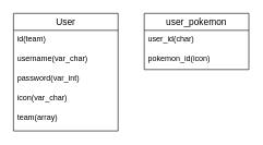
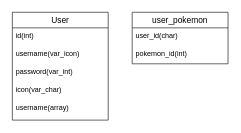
  <mxCell id="0" />
  <mxCell id="1" parent="0" />
  <mxCell id="2" value="User" style="swimlane;fontStyle=0;childLayout=stackLayout;horizontal=1;startSize=26;horizontalStack=0;resizeParent=1;resizeParentMax=0;resizeLast=0;collapsible=1;marginBottom=0;align=center;fontSize=14;" vertex="1" parent="1"><mxGeometry x="20" y="20" width="160" height="180" as="geometry" /></mxCell>
- <mxCell id="3" value="id(team)" style="text;strokeColor=none;fillColor=none;spacingLeft=4;spacingRight=4;overflow=hidden;rotatable=0;points=[[0,0.5],[1,0.5]];portConstraint=eastwest;fontSize=12;" vertex="1" parent="2"><mxGeometry y="26" width="160" height="30" as="geometry" /></mxCell>
- <mxCell id="4" value="username(var_char)" style="text;strokeColor=none;fillColor=none;spacingLeft=4;spacingRight=4;overflow=hidden;rotatable=0;points=[[0,0.5],[1,0.5]];portConstraint=eastwest;fontSize=12;" vertex="1" parent="2"><mxGeometry y="56" width="160" height="30" as="geometry" /></mxCell>
+ <mxCell id="3" value="id(int)" style="text;strokeColor=none;fillColor=none;spacingLeft=4;spacingRight=4;overflow=hidden;rotatable=0;points=[[0,0.5],[1,0.5]];portConstraint=eastwest;fontSize=12;" vertex="1" parent="2"><mxGeometry y="26" width="160" height="30" as="geometry" /></mxCell>
+ <mxCell id="4" value="username(var_icon)" style="text;strokeColor=none;fillColor=none;spacingLeft=4;spacingRight=4;overflow=hidden;rotatable=0;points=[[0,0.5],[1,0.5]];portConstraint=eastwest;fontSize=12;" vertex="1" parent="2"><mxGeometry y="56" width="160" height="30" as="geometry" /></mxCell>
  <mxCell id="5" value="password(var_int)&#10;" style="text;strokeColor=none;fillColor=none;spacingLeft=4;spacingRight=4;overflow=hidden;rotatable=0;points=[[0,0.5],[1,0.5]];portConstraint=eastwest;fontSize=12;" vertex="1" parent="2"><mxGeometry y="86" width="160" height="30" as="geometry" /></mxCell>
  <mxCell id="6" value="icon(var_char)" style="text;strokeColor=none;fillColor=none;spacingLeft=4;spacingRight=4;overflow=hidden;rotatable=0;points=[[0,0.5],[1,0.5]];portConstraint=eastwest;fontSize=12;" vertex="1" parent="2"><mxGeometry y="116" width="160" height="30" as="geometry" /></mxCell>
- <mxCell id="7" value="team(array)" style="text;strokeColor=none;fillColor=none;spacingLeft=4;spacingRight=4;overflow=hidden;rotatable=0;points=[[0,0.5],[1,0.5]];portConstraint=eastwest;fontSize=12;" vertex="1" parent="2"><mxGeometry y="146" width="160" height="34" as="geometry" /></mxCell>
+ <mxCell id="7" value="username(array)" style="text;strokeColor=none;fillColor=none;spacingLeft=4;spacingRight=4;overflow=hidden;rotatable=0;points=[[0,0.5],[1,0.5]];portConstraint=eastwest;fontSize=12;" vertex="1" parent="2"><mxGeometry y="146" width="160" height="34" as="geometry" /></mxCell>
  <mxCell id="8" value="user_pokemon" style="swimlane;fontStyle=0;childLayout=stackLayout;horizontal=1;startSize=26;horizontalStack=0;resizeParent=1;resizeParentMax=0;resizeLast=0;collapsible=1;marginBottom=0;align=center;fontSize=14;" vertex="1" parent="1"><mxGeometry x="220" y="20" width="160" height="86" as="geometry" /></mxCell>
  <mxCell id="9" value="user_id(char)" style="text;strokeColor=none;fillColor=none;spacingLeft=4;spacingRight=4;overflow=hidden;rotatable=0;points=[[0,0.5],[1,0.5]];portConstraint=eastwest;fontSize=12;" vertex="1" parent="8"><mxGeometry y="26" width="160" height="30" as="geometry" /></mxCell>
- <mxCell id="10" value="pokemon_id(icon)" style="text;strokeColor=none;fillColor=none;spacingLeft=4;spacingRight=4;overflow=hidden;rotatable=0;points=[[0,0.5],[1,0.5]];portConstraint=eastwest;fontSize=12;" vertex="1" parent="8"><mxGeometry y="56" width="160" height="30" as="geometry" /></mxCell>
+ <mxCell id="10" value="pokemon_id(int)" style="text;strokeColor=none;fillColor=none;spacingLeft=4;spacingRight=4;overflow=hidden;rotatable=0;points=[[0,0.5],[1,0.5]];portConstraint=eastwest;fontSize=12;" vertex="1" parent="8"><mxGeometry y="56" width="160" height="30" as="geometry" /></mxCell>
